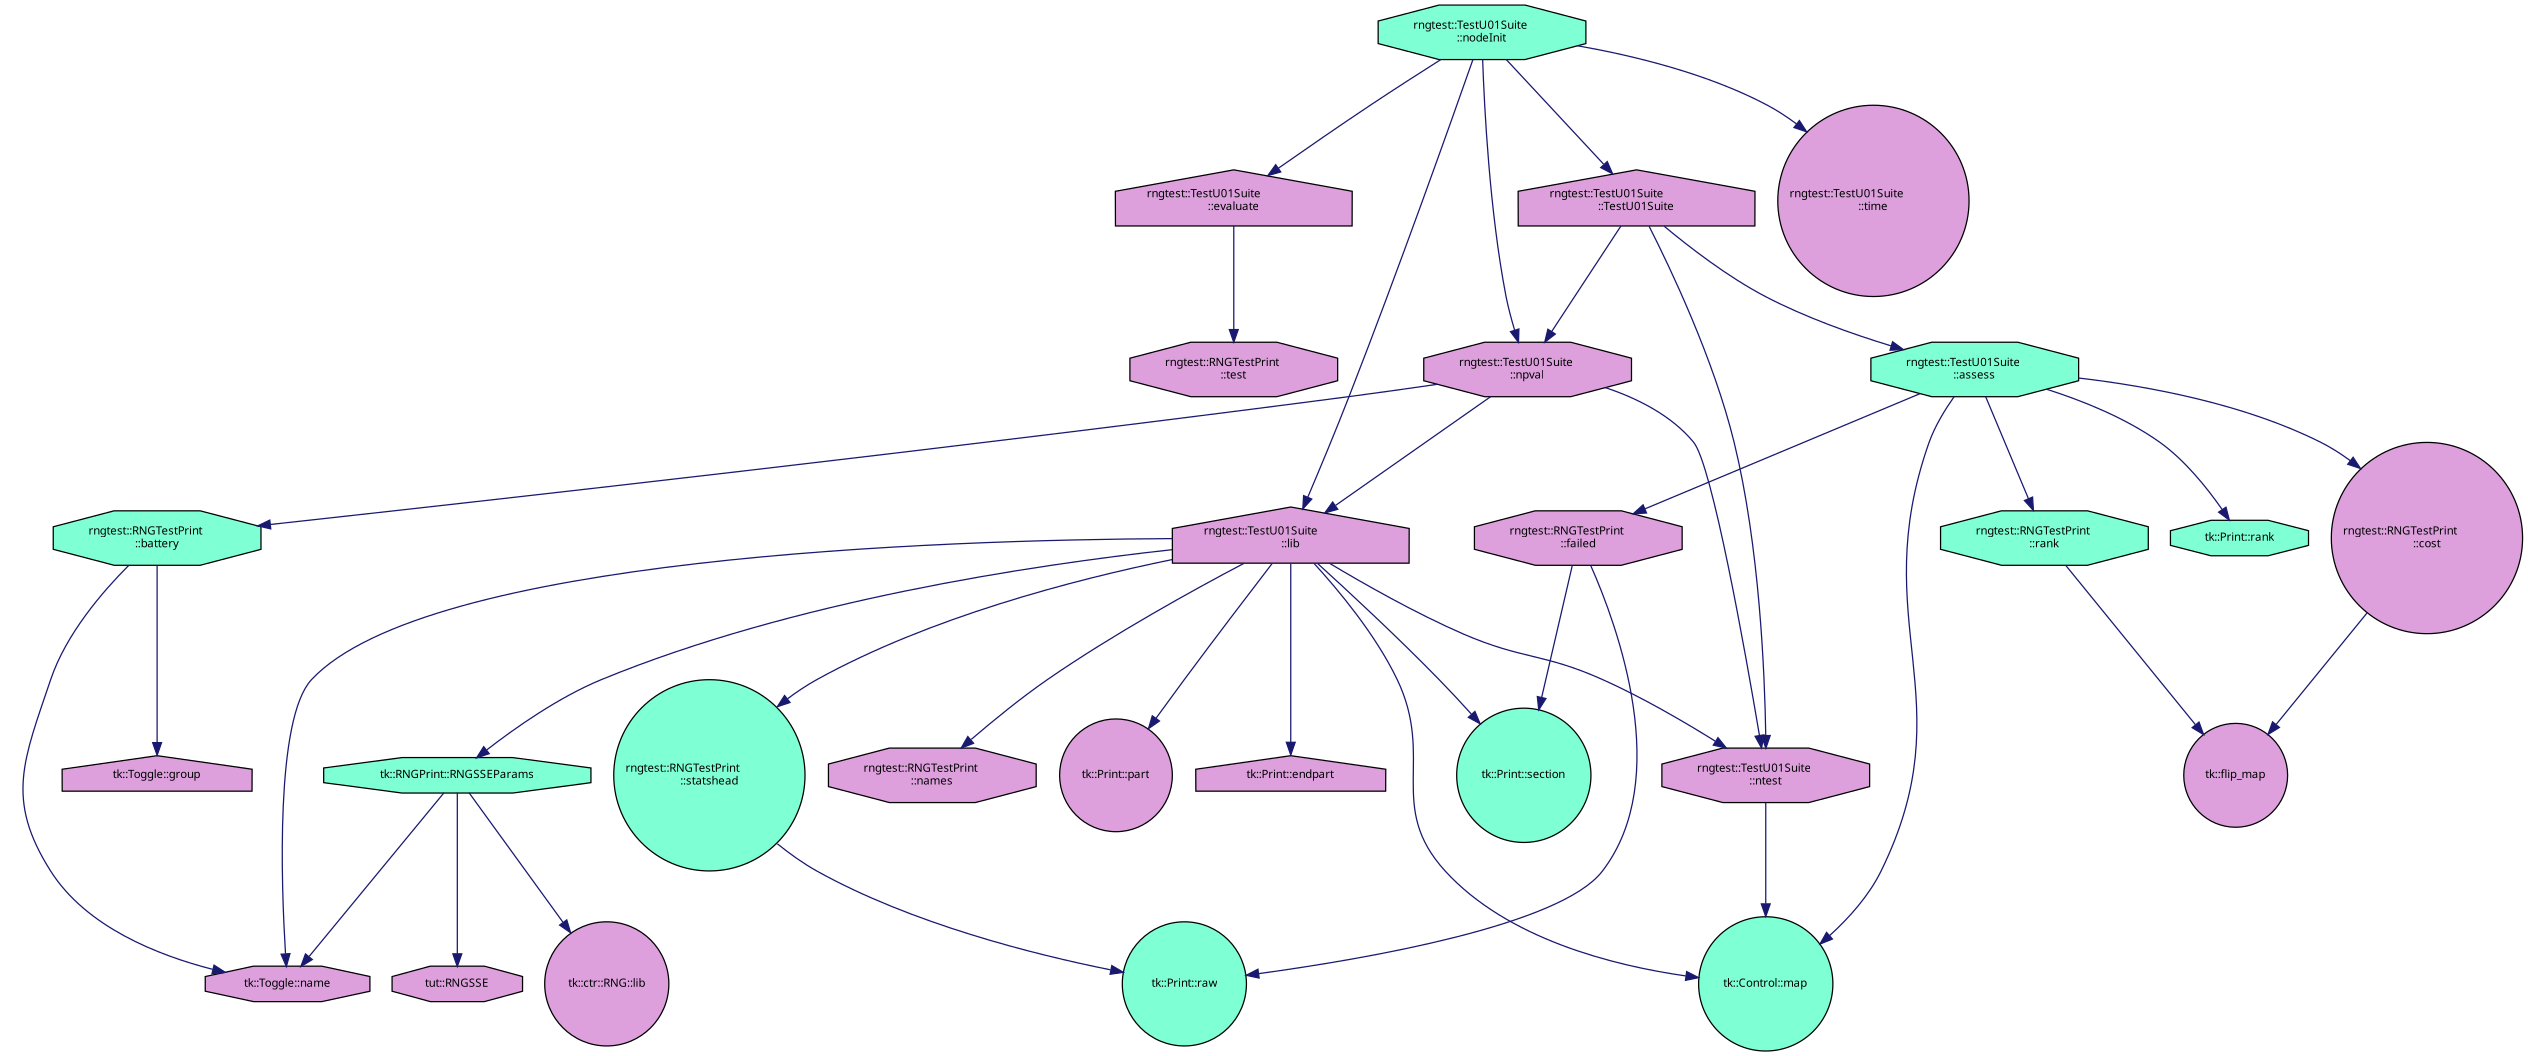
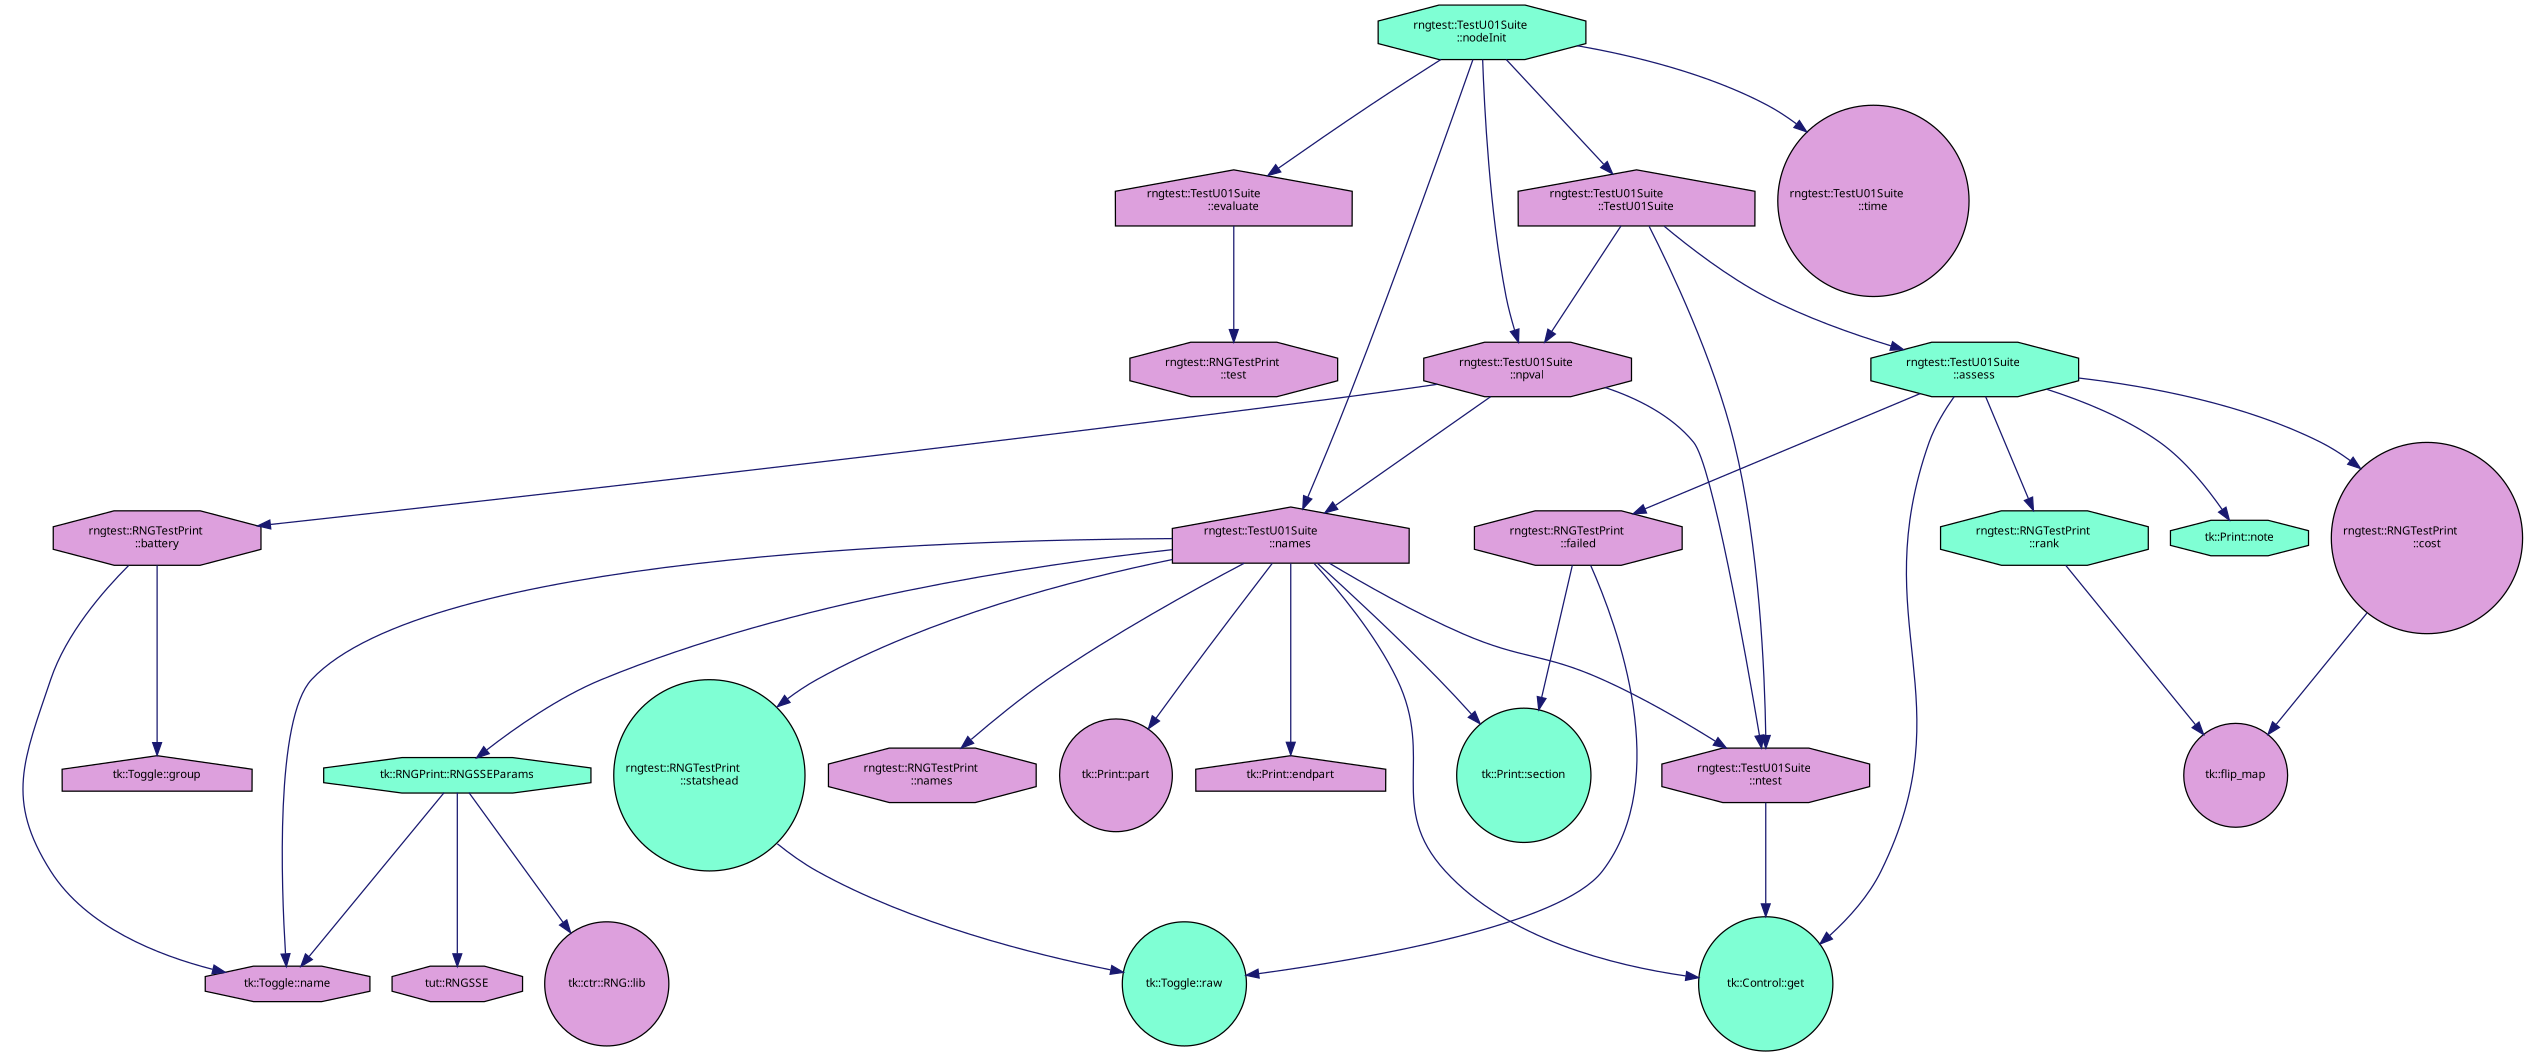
  digraph {
    rankdir=TB
    node [color=black fillcolor=plum fontname="sans-serif" fontsize=9 shape=octagon style=filled]
    edge [color=midnightblue fontname="sans-serif" fontsize=9 labelfontname="sans-serif" labelfontsize=9 style=solid]
    n1 [fillcolor=aquamarine fontcolor=black height=0.2 label="rngtest::TestU01Suite\l::nodeInit" width=0.4]
    n2 [height=0.2 label="rngtest::TestU01Suite\l::evaluate" shape=house width=0.4]
-   n3 [height=0.2 label="rngtest::TestU01Suite\l::lib" shape=house width=0.4]
+   n3 [height=0.2 label="rngtest::TestU01Suite\l::names" shape=house width=0.4]
    n4 [height=0.2 label="rngtest::TestU01Suite\l::npval" width=0.4]
    n5 [height=0.2 label="rngtest::TestU01Suite\l::TestU01Suite" shape=house width=0.4]
    n6 [height=0.2 label="rngtest::TestU01Suite\l::time" shape=circle width=0.4]
    n7 [height=0.2 label="rngtest::RNGTestPrint\l::test" width=0.4]
    n8 [height=0.2 label="tk::Print::endpart" shape=house width=0.4]
-   n9 [fillcolor=aquamarine height=0.2 label="tk::Control::map" shape=circle width=0.4]
+   n9 [fillcolor=aquamarine height=0.2 label="tk::Control::get" shape=circle width=0.4]
    n10 [height=0.2 label="tk::Toggle::name" width=0.4]
    n11 [height=0.2 label="rngtest::RNGTestPrint\l::names" width=0.4]
    n12 [height=0.2 label="rngtest::TestU01Suite\l::ntest" width=0.4]
    n13 [height=0.2 label="tk::Print::part" shape=circle width=0.4]
    n14 [fillcolor=aquamarine height=0.2 label="tk::RNGPrint::RNGSSEParams" width=0.4]
    n15 [fillcolor=aquamarine height=0.2 label="tk::Print::section" shape=circle width=0.4]
    n16 [fillcolor=aquamarine height=0.2 label="rngtest::RNGTestPrint\l::statshead" shape=circle width=0.4]
-   n17 [fillcolor=aquamarine height=0.2 label="rngtest::RNGTestPrint\l::battery" width=0.4]
+   n17 [height=0.2 label="rngtest::RNGTestPrint\l::battery" width=0.4]
    n18 [fillcolor=aquamarine height=0.2 label="rngtest::TestU01Suite\l::assess" width=0.4]
    n19 [height=0.2 label="tk::ctr::RNG::lib" shape=circle width=0.4]
    n20 [height=0.2 label="tut::RNGSSE" width=0.4]
-   n21 [fillcolor=aquamarine height=0.2 label="tk::Print::raw" shape=circle width=0.4]
+   n21 [fillcolor=aquamarine height=0.2 label="tk::Toggle::raw" shape=circle width=0.4]
    n22 [height=0.2 label="tk::Toggle::group" shape=house width=0.4]
    n23 [height=0.2 label="rngtest::RNGTestPrint\l::cost" shape=circle width=0.4]
    n24 [height=0.2 label="rngtest::RNGTestPrint\l::failed" width=0.4]
-   n25 [fillcolor=aquamarine height=0.2 label="tk::Print::rank" width=0.4]
+   n25 [fillcolor=aquamarine height=0.2 label="tk::Print::note" width=0.4]
    n26 [fillcolor=aquamarine height=0.2 label="rngtest::RNGTestPrint\l::rank" width=0.4]
    n27 [height=0.2 label="tk::flip_map" shape=circle width=0.4]
    n1 -> n2
    n1 -> n3
    n1 -> n4
    n1 -> n5
    n1 -> n6
    n2 -> n7
    n3 -> n8
    n3 -> n9
    n3 -> n10
    n3 -> n11
    n3 -> n12
    n3 -> n13
    n3 -> n14
    n3 -> n15
    n3 -> n16
    n4 -> n3
    n4 -> n12
    n4 -> n17
    n5 -> n4
    n5 -> n12
    n5 -> n18
    n12 -> n9
    n14 -> n10
    n14 -> n19
    n14 -> n20
    n16 -> n21
    n17 -> n10
    n17 -> n22
    n18 -> n9
    n18 -> n23
    n18 -> n24
    n18 -> n25
    n18 -> n26
    n23 -> n27
    n24 -> n15
    n24 -> n21
    n26 -> n27
  }
